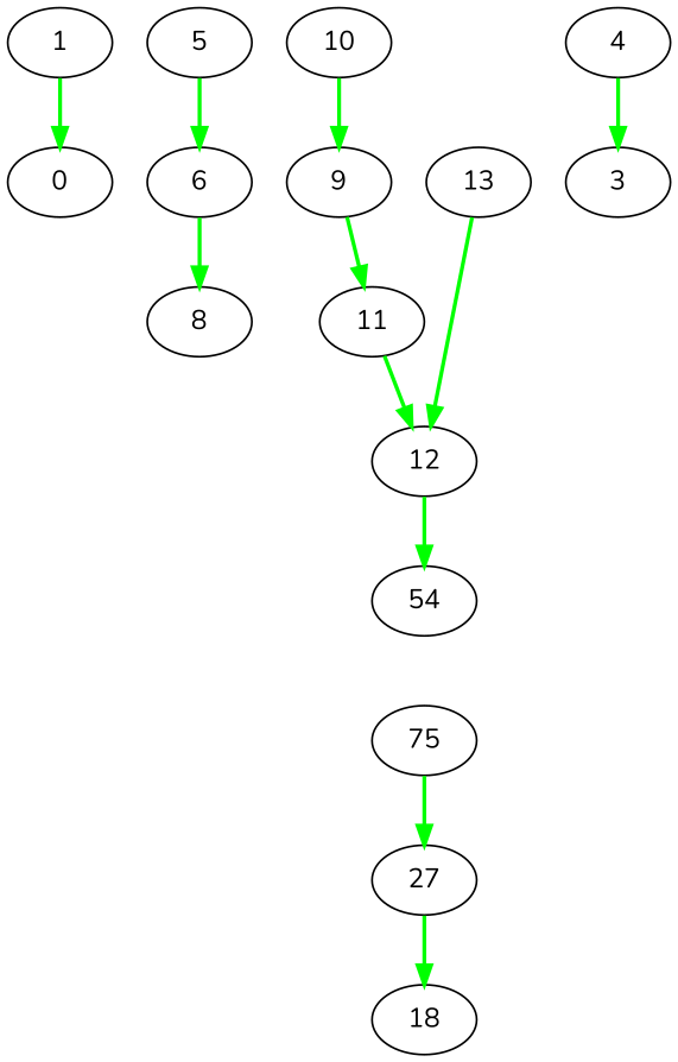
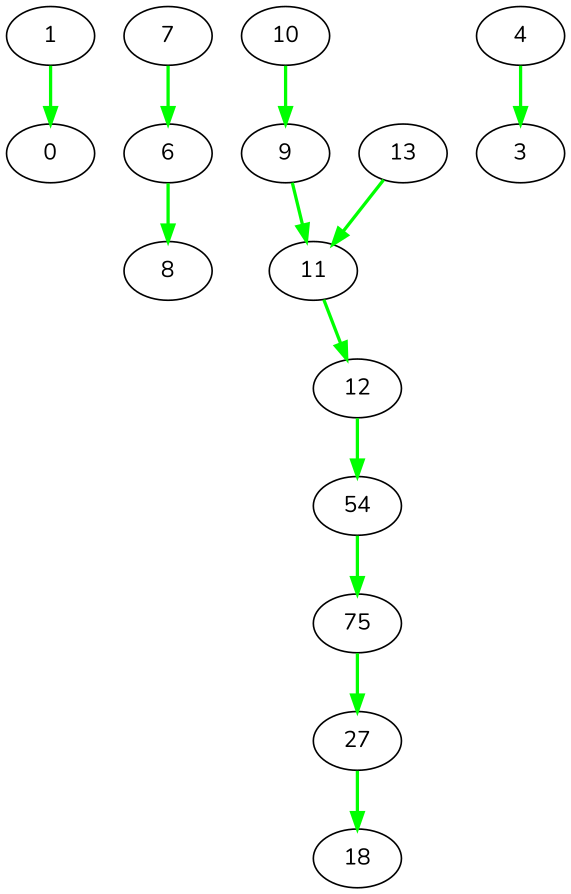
  digraph {
    fontname=Nunito
    node [color=black fontname=Nunito]
    edge [color=green fontname=Nunito penwidth=2]
    n1 [label=0]
    n2 [label=1]
-   n3 [label=5]
+   n3 [label=7]
    n4 [label=6]
    n5 [label=8]
    n6 [label=54]
    n7 [label=75]
    n8 [label=27]
    n9 [label=12]
    n10 [label=3]
    n11 [label=9]
    n12 [label=11]
    n13 [label=10]
    n14 [label=4]
    n15 [label=18]
    n16 [label=13]
    n2 -> n1
    n3 -> n4
    n4 -> n5
+   n6 -> n7
    n7 -> n8
    n8 -> n15
    n9 -> n6
    n11 -> n12
    n12 -> n9
    n13 -> n11
    n14 -> n10
-   n16 -> n9
+   n16 -> n12
  }
